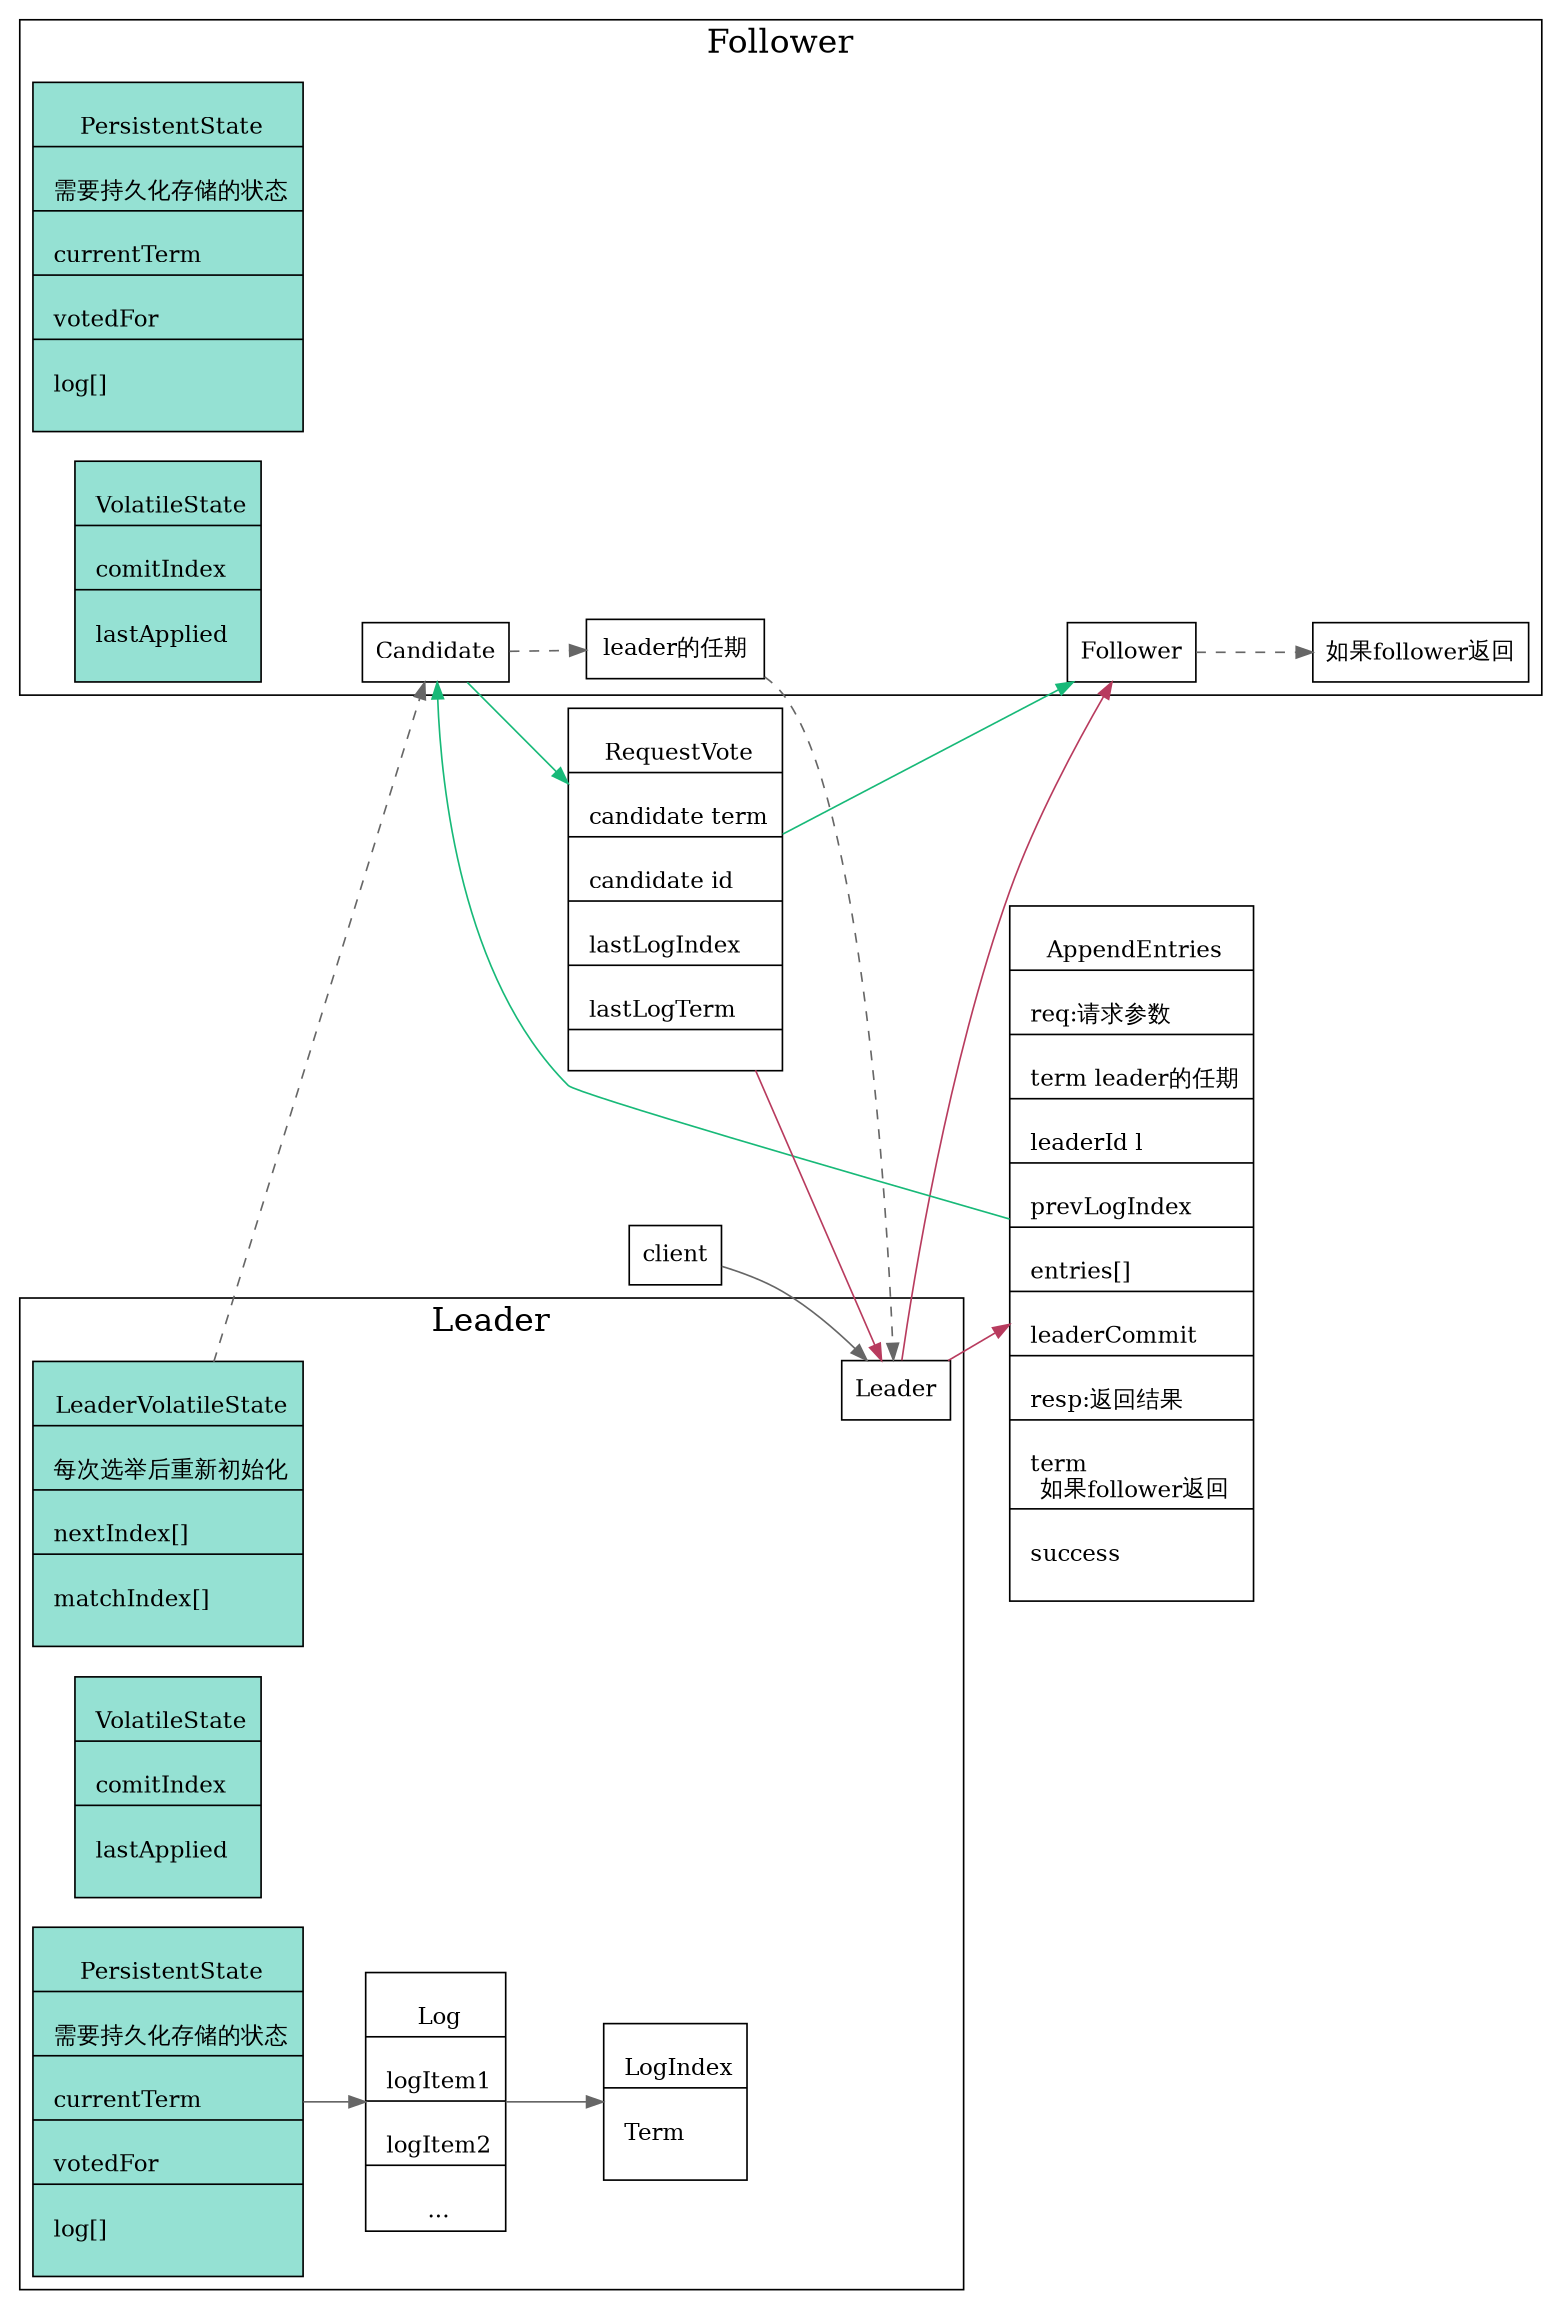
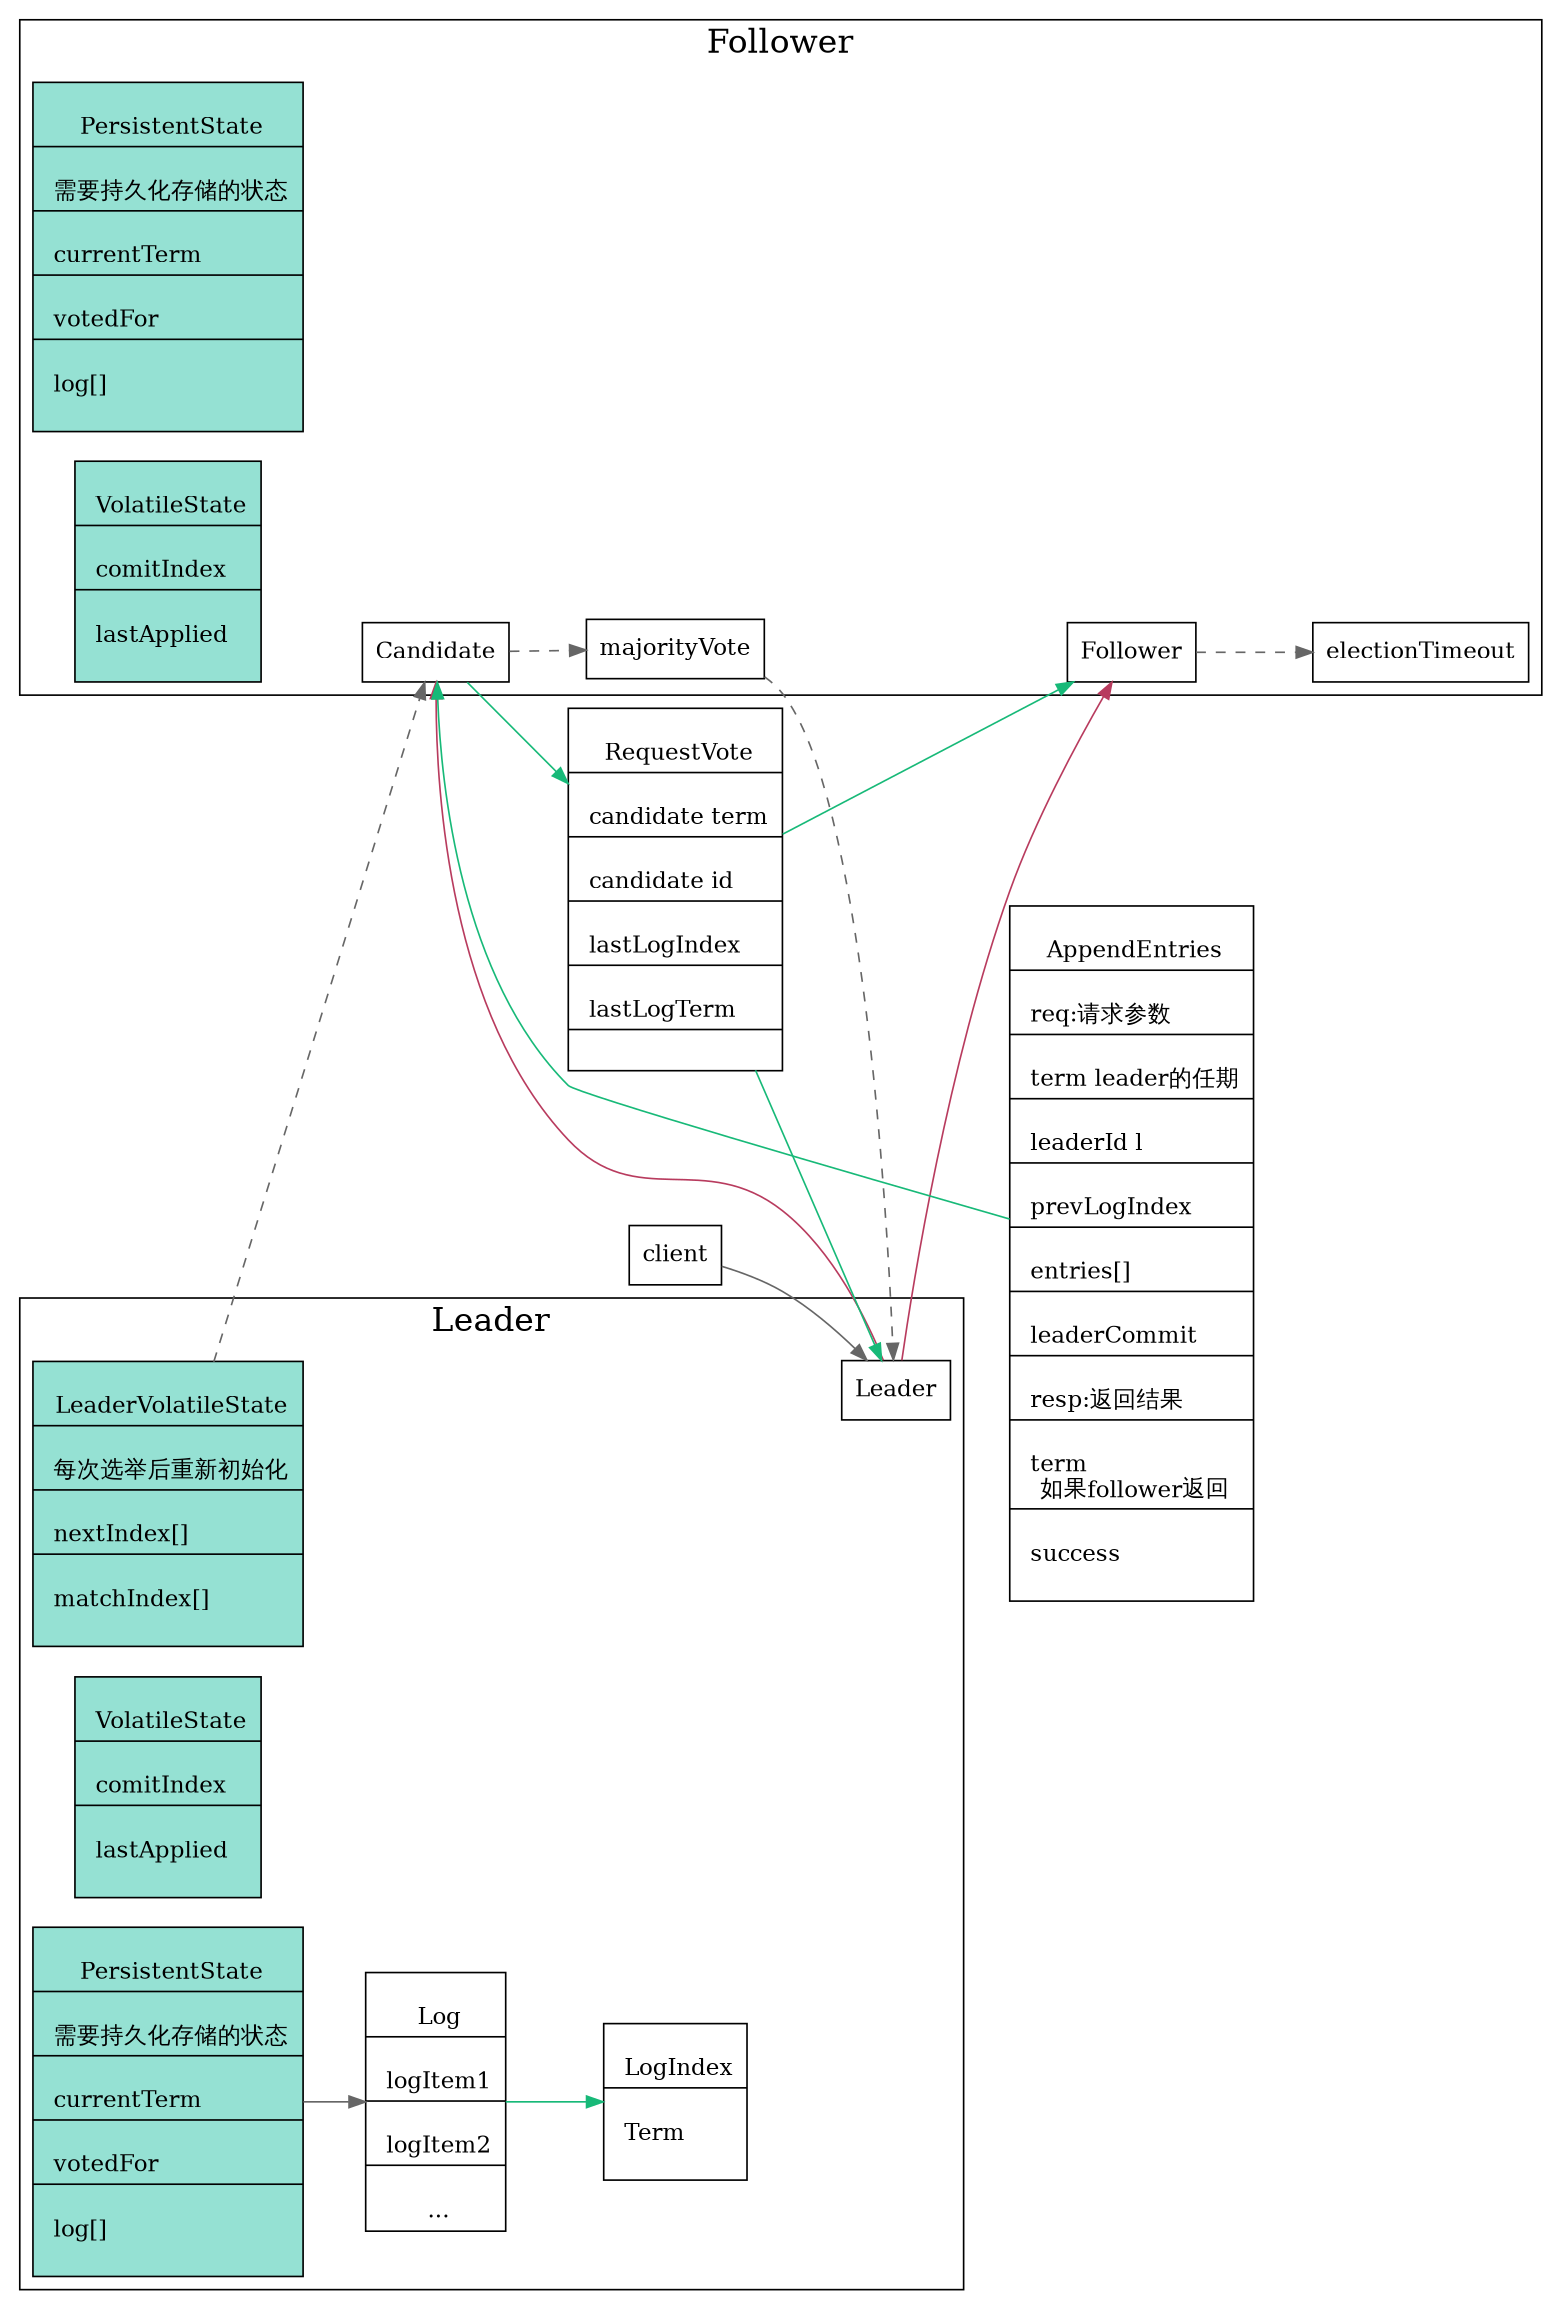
  digraph {
    newrank=true
    rankdir=LR
    node [shape=record]
    edge [color=gray40]
    n1 [fillcolor="#95e1d3" label="{{\n        PersistentState|\n        需要持久化存储的状态\l|\n        currentTerm\l|\n        votedFor\l|\n        log[]\l\n      }}" style=filled]
    n2 [label="{{\n        Log|\n        logItem1\l|\n        logItem2\l|\n        ...\n      }}"]
    n3 [label="{{\n        LogIndex\l|\n        Term\l\n      }}"]
    n4 [fillcolor="#95e1d3" label="{{\n        VolatileState|\n        comitIndex\l|\n        lastApplied\l\n      }}" style=filled]
    n5 [fillcolor="#95e1d3" label="{{\n        LeaderVolatileState|\n        每次选举后重新初始化\l|\n        nextIndex[]\l|\n        matchIndex[]\l\n      }}" style=filled]
    Leader [shape=box]
    Follower [shape=box]
-   electionTimeout [shape=box label="如果follower返回"]
+   electionTimeout [shape=box]
    Candidate [shape=box]
-   majorityVote [shape=box label="leader的任期"]
+   majorityVote [shape=box]
    n11 [fillcolor="#95e1d3" label="{{\n        PersistentState|\n        需要持久化存储的状态\l|\n        currentTerm\l|\n        votedFor\l|\n        log[]\l\n      }}" style=filled]
    n12 [fillcolor="#95e1d3" label="{{\n        VolatileState|\n        comitIndex\l|\n        lastApplied\l\n      }}" style=filled]
    n13 [label="{{\n      AppendEntries|\n      req:请求参数\l|\n      term leader的任期\l|\n      leaderId l\l|\n      prevLogIndex \l|\n      entries[]\l|\n      leaderCommit\l|\n      resp:返回结果\l|\n      term\l 如果follower返回|\n      success\l\n    }}"]
    n14 [label="{{\n      RequestVote|\n      candidate term\l|\n      candidate id\l|\n      lastLogIndex\l|\n      lastLogTerm\l|\n    }}"]
    client [shape=box]
    subgraph cluster_1 {
      fontsize=20
      label=Leader
      n1
      n2
      n3
      n4
      n5
      Leader
    }
    subgraph cluster_2 {
      fontsize=20
      label=Follower
      Follower
      electionTimeout
      Candidate
      majorityVote
      n11
      n12
    }
    n1 -> n2
-   n2 -> n3
+   n2 -> n3 [color="#17b978"]
    n5 -> Candidate [style=dashed]
    Leader -> Follower [color="#b83b5e"]
-   Leader -> n13 [color="#b83b5e"]
+   Leader -> Candidate [color="#b83b5e"]
    Follower -> electionTimeout [style=dashed]
    Candidate -> majorityVote [style=dashed]
    Candidate -> n14 [color="#17b978"]
    majorityVote -> Leader [style=dashed]
    n13 -> Candidate [color="#17b978"]
-   n14 -> Leader [color="#b83b5e"]
+   n14 -> Leader [color="#17b978"]
    n14 -> Follower [color="#17b978"]
    client -> Leader
  }
